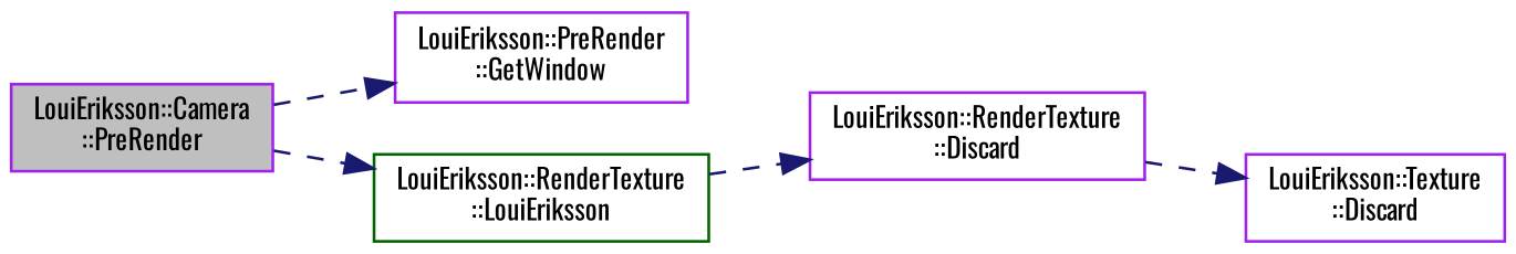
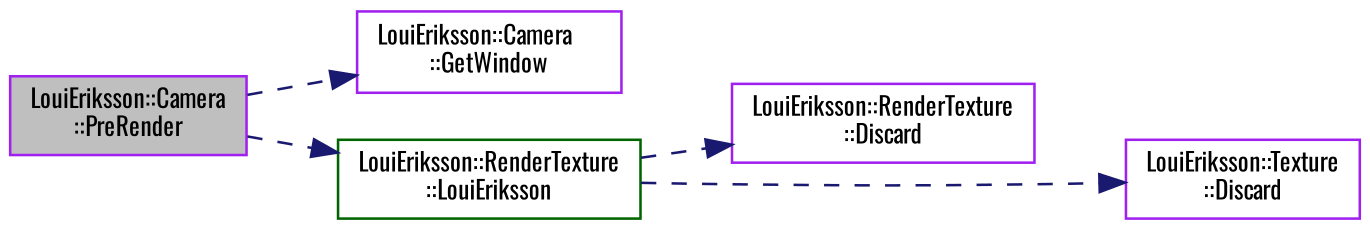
  digraph {
    fontname=Oswald
    rankdir=LR
    node [color=purple fillcolor=white fontname=Oswald fontsize=10 shape=record style=filled]
    edge [color=midnightblue fontname=Oswald fontsize=10 labelfontname=Helvetica labelfontsize=10 style=dashed]
    n1 [fillcolor=grey75 fontcolor=black height=0.2 label="LouiEriksson::Camera\l::PreRender" width=0.4]
-   n2 [height=0.2 label="LouiEriksson::PreRender\l::GetWindow" width=0.4]
+   n2 [height=0.2 label="LouiEriksson::Camera\l::GetWindow" width=0.4]
    n3 [color=darkgreen height=0.2 label="LouiEriksson::RenderTexture\l::LouiEriksson" width=0.4]
    n4 [height=0.2 label="LouiEriksson::RenderTexture\l::Discard" width=0.4]
    n5 [height=0.2 label="LouiEriksson::Texture\l::Discard" width=0.4]
    n1 -> n2
    n1 -> n3
    n3 -> n4
-   n4 -> n5
+   n3 -> n5
  }
